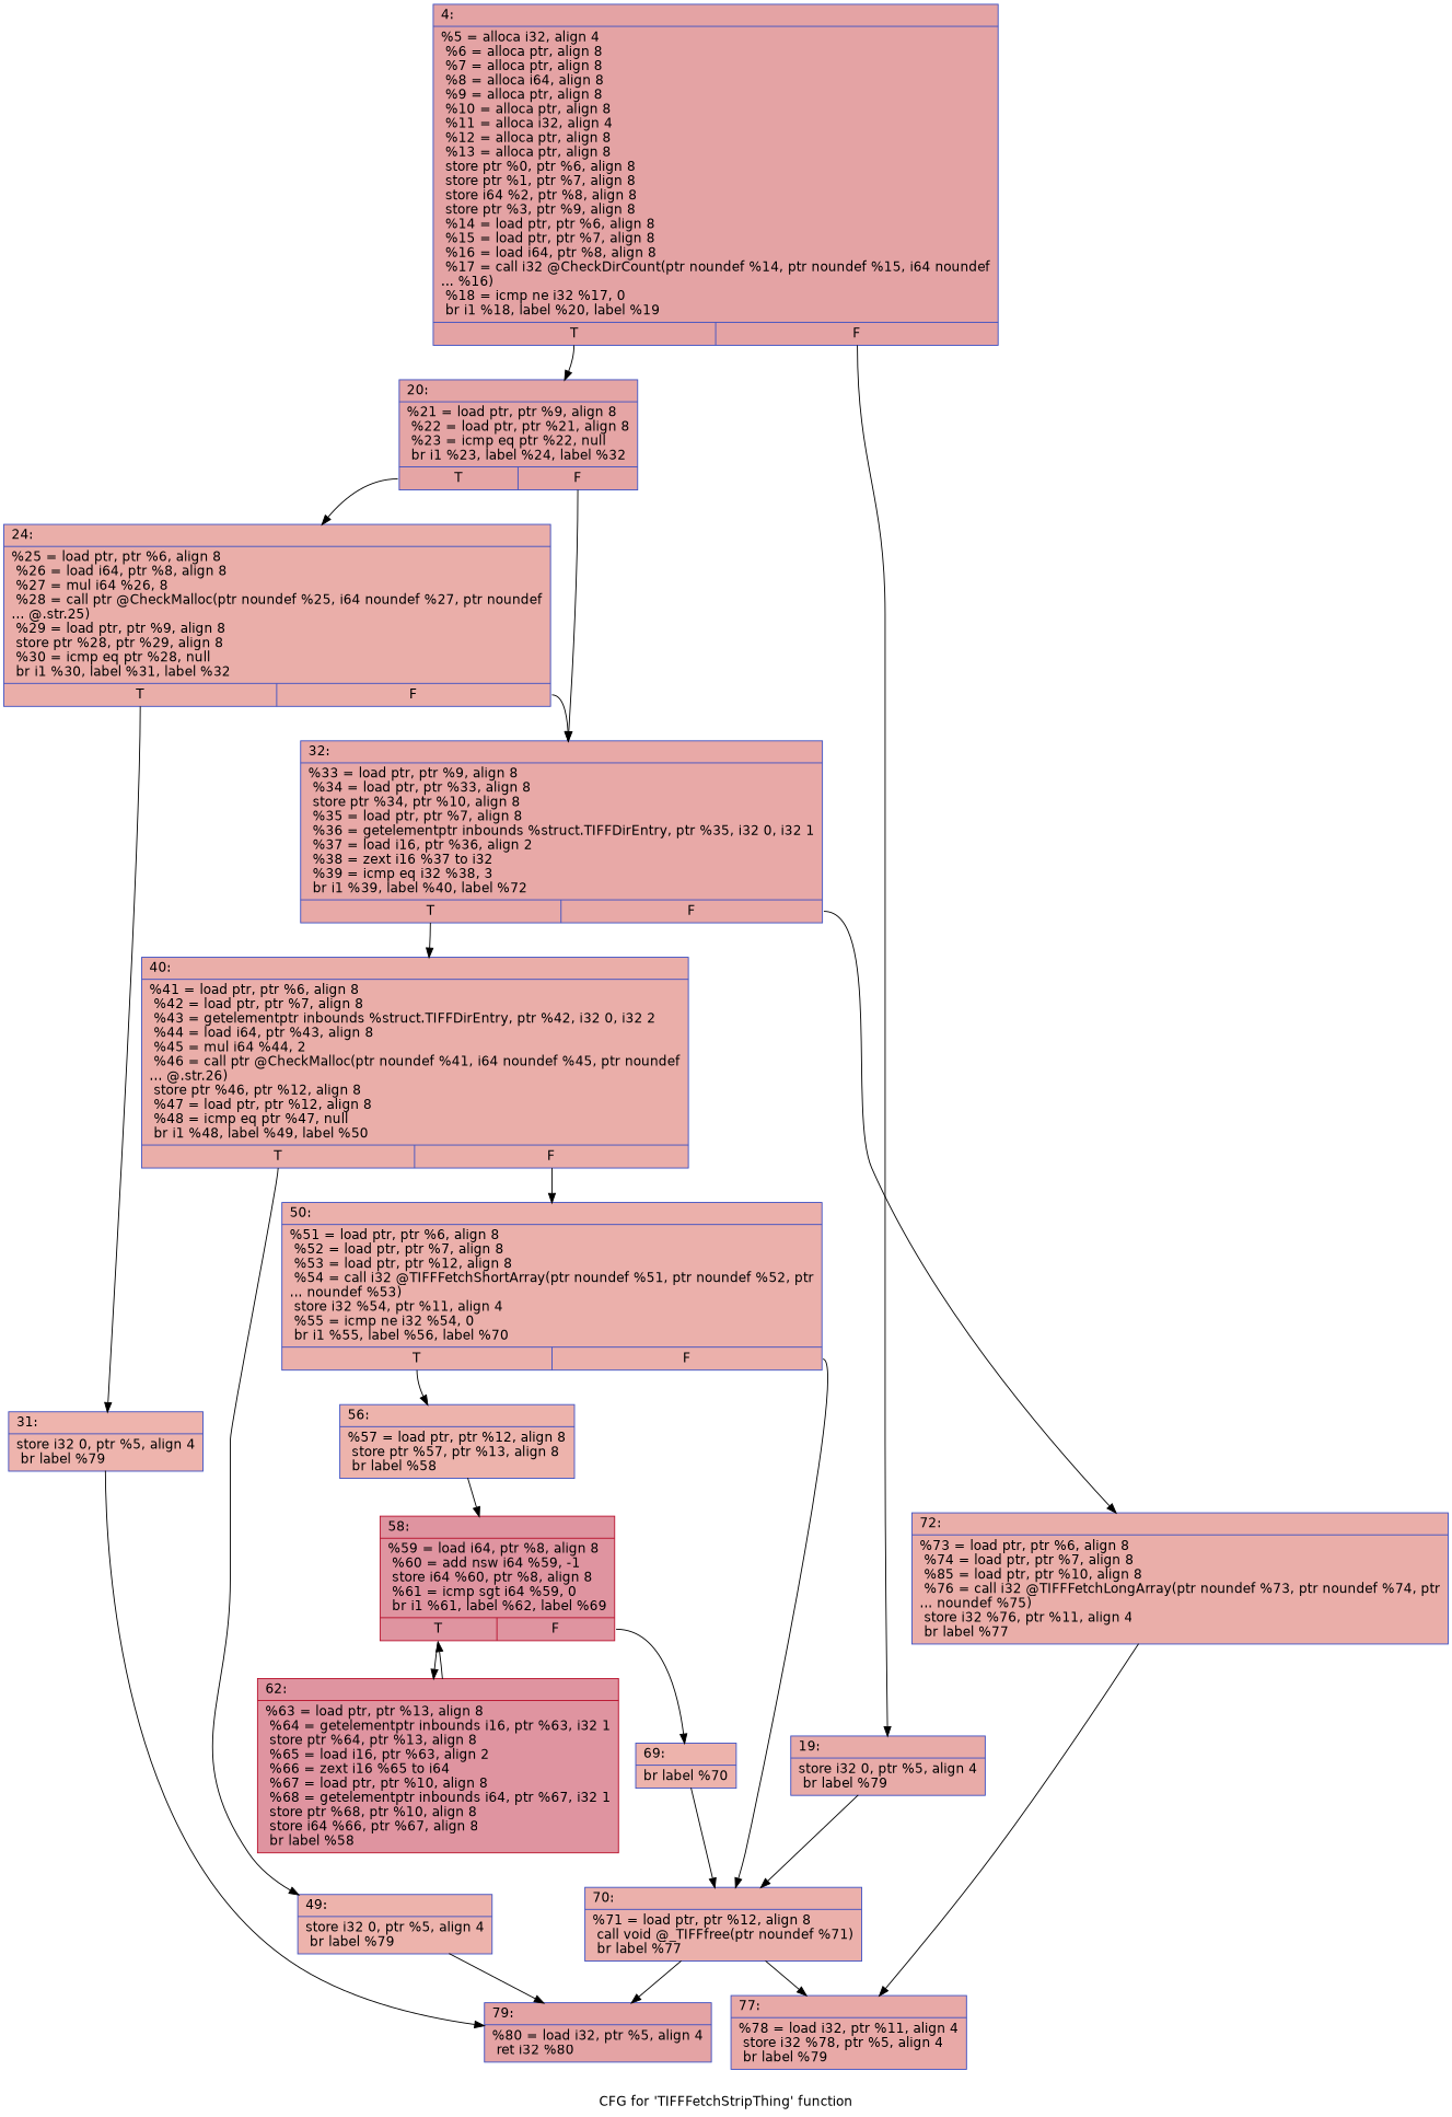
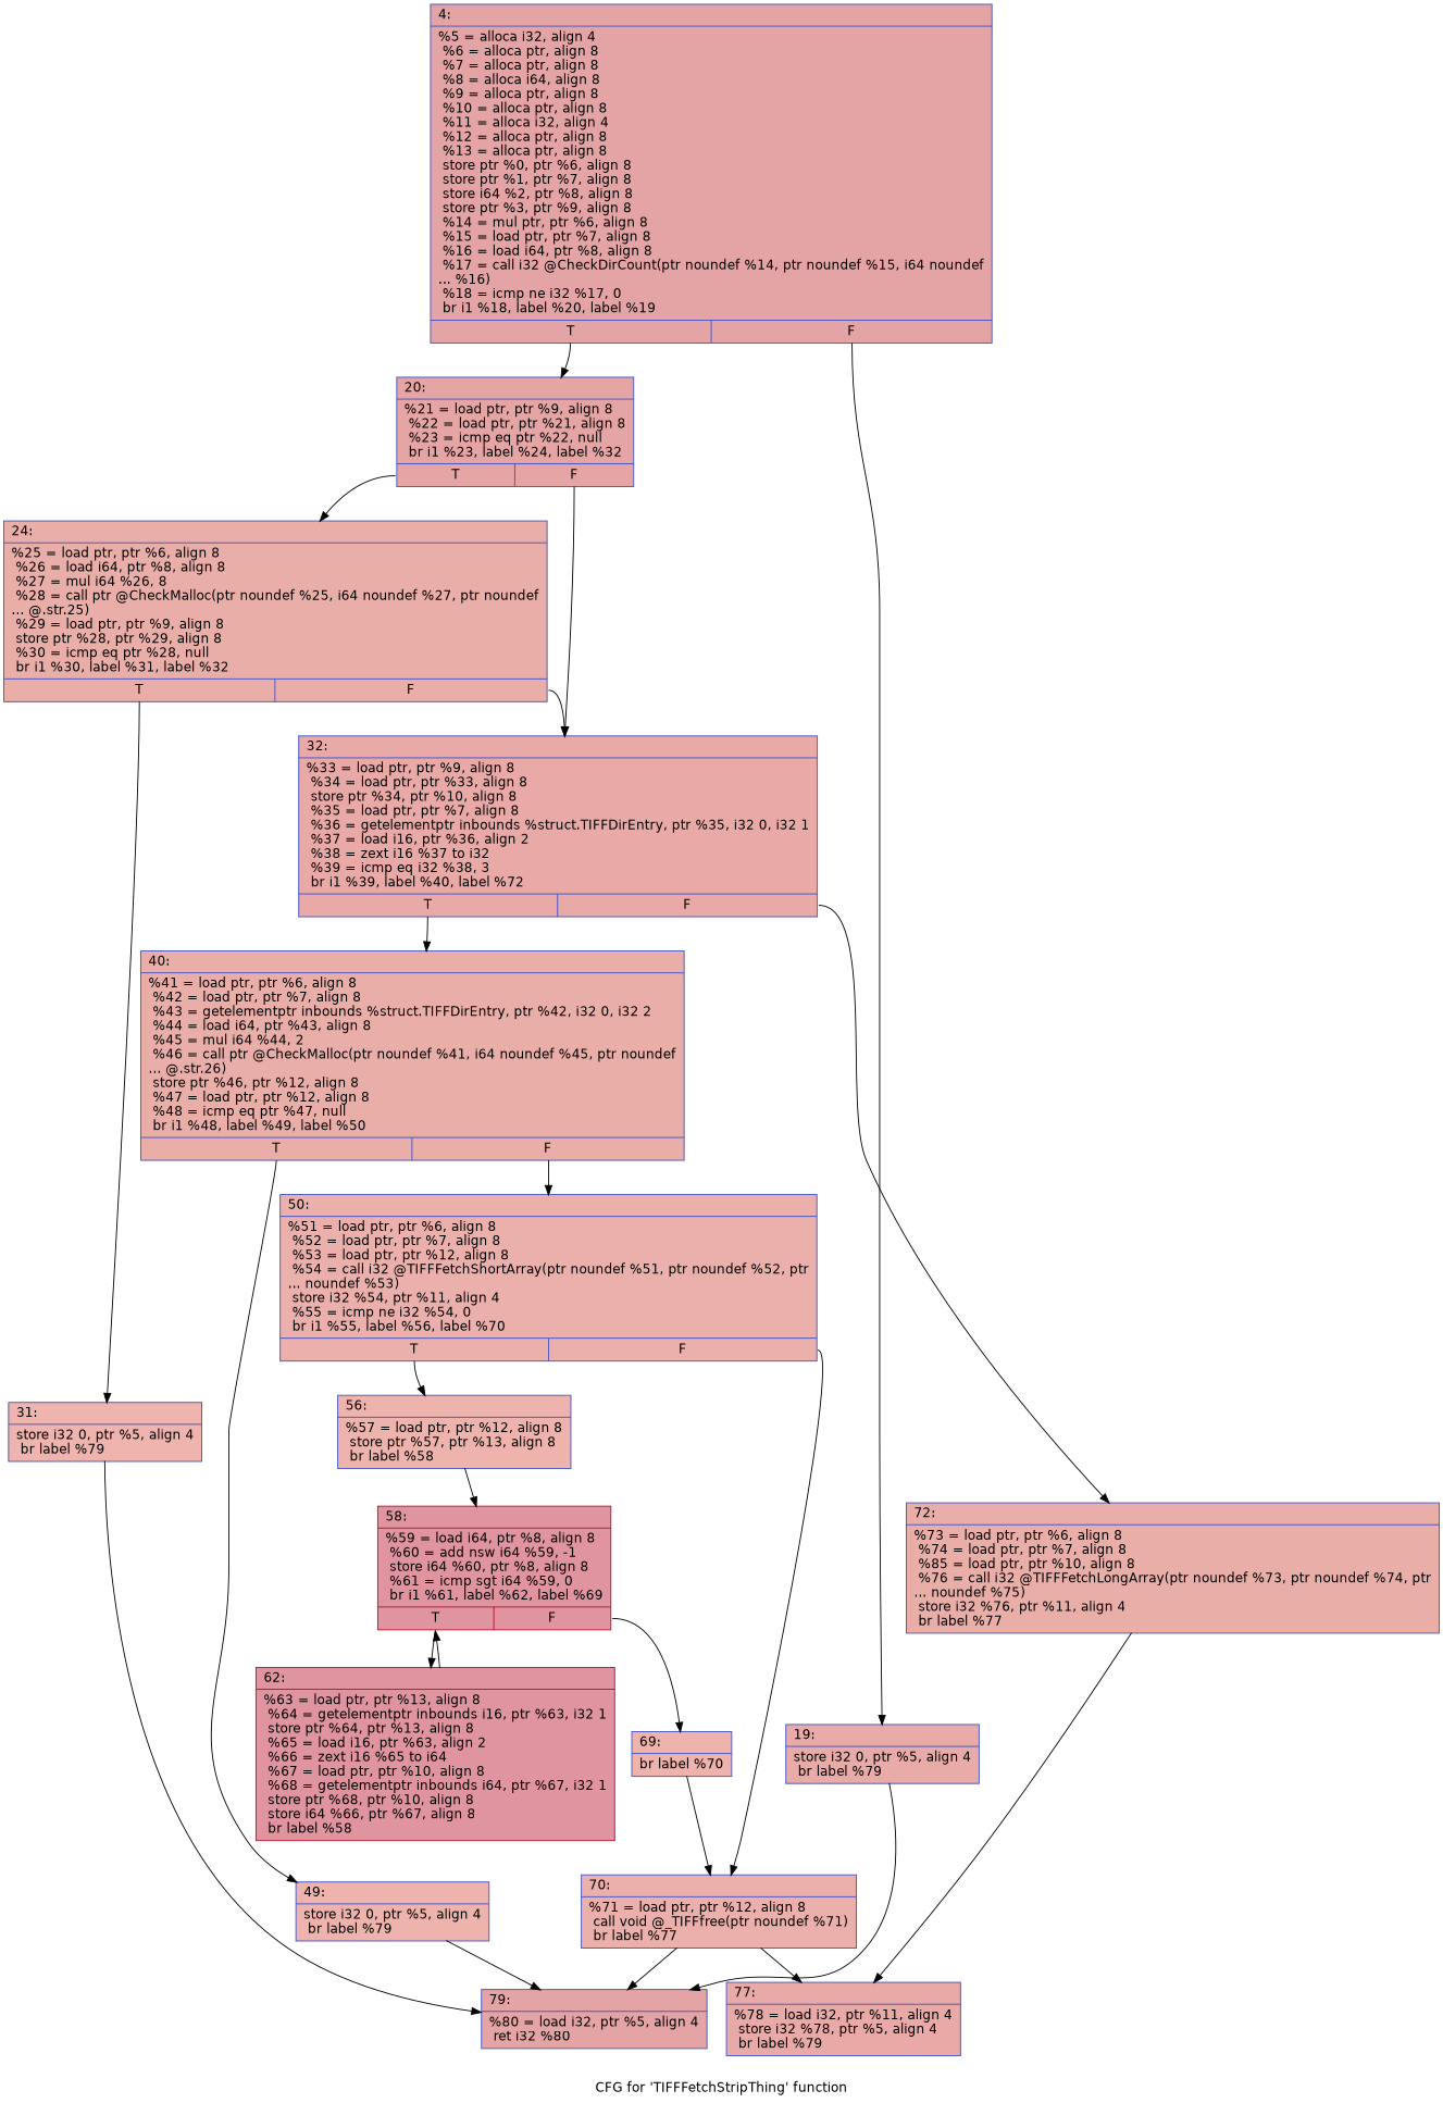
  digraph {
    fontname="DejaVu Sans"
    label="CFG for 'TIFFFetchStripThing' function"
    node [color="#3d50c3ff" fillcolor="#d0473d70" fontname="DejaVu Sans" shape=record style=filled]
    edge [fontname="DejaVu Sans"]
-   n1 [fillcolor="#c32e3170" label="{4:\l|  %5 = alloca i32, align 4\l  %6 = alloca ptr, align 8\l  %7 = alloca ptr, align 8\l  %8 = alloca i64, align 8\l  %9 = alloca ptr, align 8\l  %10 = alloca ptr, align 8\l  %11 = alloca i32, align 4\l  %12 = alloca ptr, align 8\l  %13 = alloca ptr, align 8\l  store ptr %0, ptr %6, align 8\l  store ptr %1, ptr %7, align 8\l  store i64 %2, ptr %8, align 8\l  store ptr %3, ptr %9, align 8\l  %14 = load ptr, ptr %6, align 8\l  %15 = load ptr, ptr %7, align 8\l  %16 = load i64, ptr %8, align 8\l  %17 = call i32 @CheckDirCount(ptr noundef %14, ptr noundef %15, i64 noundef\l... %16)\l  %18 = icmp ne i32 %17, 0\l  br i1 %18, label %20, label %19\l|{<s0>T|<s1>F}}"]
+   n1 [fillcolor="#c32e3170" label="{4:\l|  %5 = alloca i32, align 4\l  %6 = alloca ptr, align 8\l  %7 = alloca ptr, align 8\l  %8 = alloca i64, align 8\l  %9 = alloca ptr, align 8\l  %10 = alloca ptr, align 8\l  %11 = alloca i32, align 4\l  %12 = alloca ptr, align 8\l  %13 = alloca ptr, align 8\l  store ptr %0, ptr %6, align 8\l  store ptr %1, ptr %7, align 8\l  store i64 %2, ptr %8, align 8\l  store ptr %3, ptr %9, align 8\l  %14 = mul ptr, ptr %6, align 8\l  %15 = load ptr, ptr %7, align 8\l  %16 = load i64, ptr %8, align 8\l  %17 = call i32 @CheckDirCount(ptr noundef %14, ptr noundef %15, i64 noundef\l... %16)\l  %18 = icmp ne i32 %17, 0\l  br i1 %18, label %20, label %19\l|{<s0>T|<s1>F}}"]
    n2 [fillcolor="#c5333470" label="{20:\l|  %21 = load ptr, ptr %9, align 8\l  %22 = load ptr, ptr %21, align 8\l  %23 = icmp eq ptr %22, null\l  br i1 %23, label %24, label %32\l|{<s0>T|<s1>F}}"]
    n3 [fillcolor="#cc403a70" label="{19:\l|  store i32 0, ptr %5, align 4\l  br label %79\l}"]
    n4 [label="{24:\l|  %25 = load ptr, ptr %6, align 8\l  %26 = load i64, ptr %8, align 8\l  %27 = mul i64 %26, 8\l  %28 = call ptr @CheckMalloc(ptr noundef %25, i64 noundef %27, ptr noundef\l... @.str.25)\l  %29 = load ptr, ptr %9, align 8\l  store ptr %28, ptr %29, align 8\l  %30 = icmp eq ptr %28, null\l  br i1 %30, label %31, label %32\l|{<s0>T|<s1>F}}"]
    n5 [fillcolor="#ca3b3770" label="{32:\l|  %33 = load ptr, ptr %9, align 8\l  %34 = load ptr, ptr %33, align 8\l  store ptr %34, ptr %10, align 8\l  %35 = load ptr, ptr %7, align 8\l  %36 = getelementptr inbounds %struct.TIFFDirEntry, ptr %35, i32 0, i32 1\l  %37 = load i16, ptr %36, align 2\l  %38 = zext i16 %37 to i32\l  %39 = icmp eq i32 %38, 3\l  br i1 %39, label %40, label %72\l|{<s0>T|<s1>F}}"]
    n6 [fillcolor="#c32e3170" label="{79:\l|  %80 = load i32, ptr %5, align 4\l  ret i32 %80\l}"]
    n7 [fillcolor="#d8564670" label="{31:\l|  store i32 0, ptr %5, align 4\l  br label %79\l}"]
    n8 [label="{40:\l|  %41 = load ptr, ptr %6, align 8\l  %42 = load ptr, ptr %7, align 8\l  %43 = getelementptr inbounds %struct.TIFFDirEntry, ptr %42, i32 0, i32 2\l  %44 = load i64, ptr %43, align 8\l  %45 = mul i64 %44, 2\l  %46 = call ptr @CheckMalloc(ptr noundef %41, i64 noundef %45, ptr noundef\l... @.str.26)\l  store ptr %46, ptr %12, align 8\l  %47 = load ptr, ptr %12, align 8\l  %48 = icmp eq ptr %47, null\l  br i1 %48, label %49, label %50\l|{<s0>T|<s1>F}}"]
    n9 [label="{72:\l|  %73 = load ptr, ptr %6, align 8\l  %74 = load ptr, ptr %7, align 8\l  %85 = load ptr, ptr %10, align 8\l  %76 = call i32 @TIFFFetchLongArray(ptr noundef %73, ptr noundef %74, ptr\l... noundef %75)\l  store i32 %76, ptr %11, align 4\l  br label %77\l}"]
    n10 [fillcolor="#d6524470" label="{49:\l|  store i32 0, ptr %5, align 4\l  br label %79\l}"]
    n11 [fillcolor="#d24b4070" label="{50:\l|  %51 = load ptr, ptr %6, align 8\l  %52 = load ptr, ptr %7, align 8\l  %53 = load ptr, ptr %12, align 8\l  %54 = call i32 @TIFFFetchShortArray(ptr noundef %51, ptr noundef %52, ptr\l... noundef %53)\l  store i32 %54, ptr %11, align 4\l  %55 = icmp ne i32 %54, 0\l  br i1 %55, label %56, label %70\l|{<s0>T|<s1>F}}"]
    n12 [fillcolor="#ca3b3770" label="{77:\l|  %78 = load i32, ptr %11, align 4\l  store i32 %78, ptr %5, align 4\l  br label %79\l}"]
    n13 [fillcolor="#d6524470" label="{56:\l|  %57 = load ptr, ptr %12, align 8\l  store ptr %57, ptr %13, align 8\l  br label %58\l}"]
    n14 [fillcolor="#d24b4070" label="{70:\l|  %71 = load ptr, ptr %12, align 8\l  call void @_TIFFfree(ptr noundef %71)\l  br label %77\l}"]
    n15 [color="#b70d28ff" fillcolor="#b70d2870" label="{58:\l|  %59 = load i64, ptr %8, align 8\l  %60 = add nsw i64 %59, -1\l  store i64 %60, ptr %8, align 8\l  %61 = icmp sgt i64 %59, 0\l  br i1 %61, label %62, label %69\l|{<s0>T|<s1>F}}"]
    n16 [color="#b70d28ff" fillcolor="#b70d2870" label="{62:\l|  %63 = load ptr, ptr %13, align 8\l  %64 = getelementptr inbounds i16, ptr %63, i32 1\l  store ptr %64, ptr %13, align 8\l  %65 = load i16, ptr %63, align 2\l  %66 = zext i16 %65 to i64\l  %67 = load ptr, ptr %10, align 8\l  %68 = getelementptr inbounds i64, ptr %67, i32 1\l  store ptr %68, ptr %10, align 8\l  store i64 %66, ptr %67, align 8\l  br label %58\l}"]
    n17 [fillcolor="#d6524470" label="{69:\l|  br label %70\l}"]
    n1 -> n2 [tailport=s0]
    n1 -> n3 [tailport=s1]
    n2 -> n4 [tailport=s0]
    n2 -> n5 [tailport=s1]
-   n3 -> n14
+   n3 -> n6
    n4 -> n5 [tailport=s1]
    n4 -> n7 [tailport=s0]
    n5 -> n8 [tailport=s0]
    n5 -> n9 [tailport=s1]
    n7 -> n6
    n8 -> n10 [tailport=s0]
    n8 -> n11 [tailport=s1]
    n9 -> n12
    n10 -> n6
    n11 -> n13 [tailport=s0]
    n11 -> n14 [tailport=s1]
    n13 -> n15
    n14 -> n6
    n14 -> n12
    n15 -> n16 [tailport=s0]
    n15 -> n17 [tailport=s1]
    n16 -> n15
    n17 -> n14
  }
